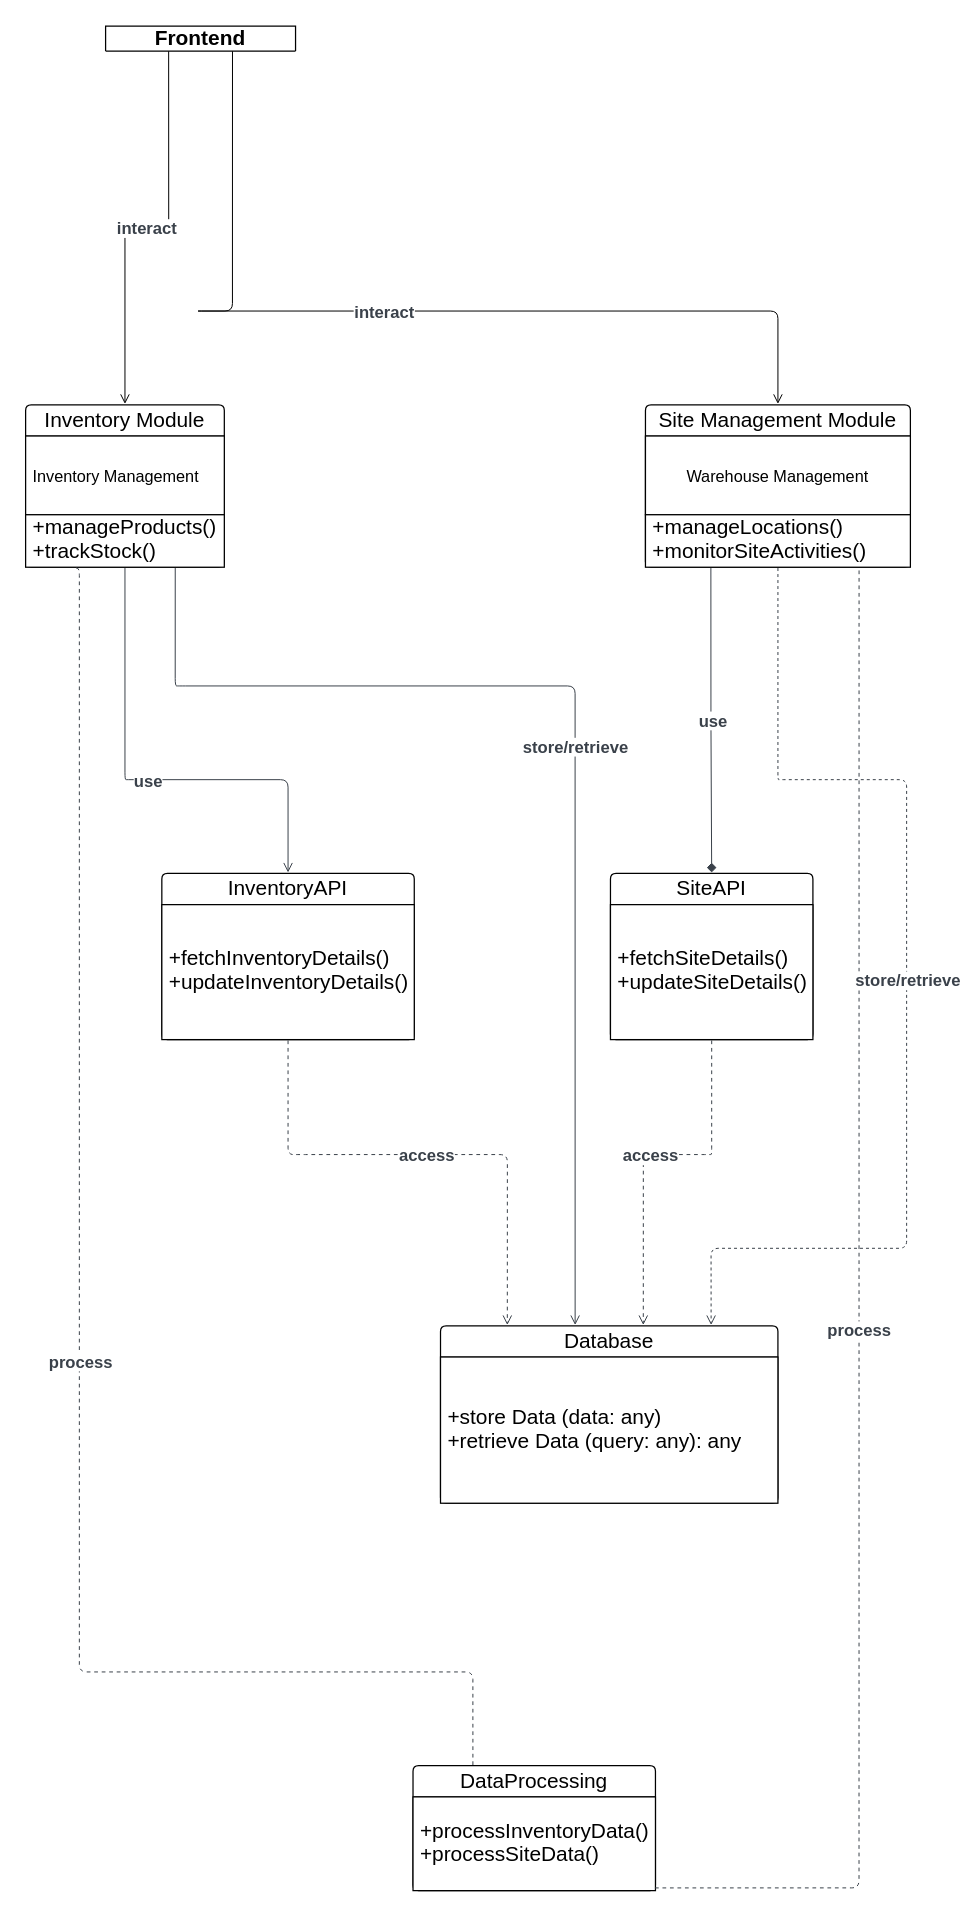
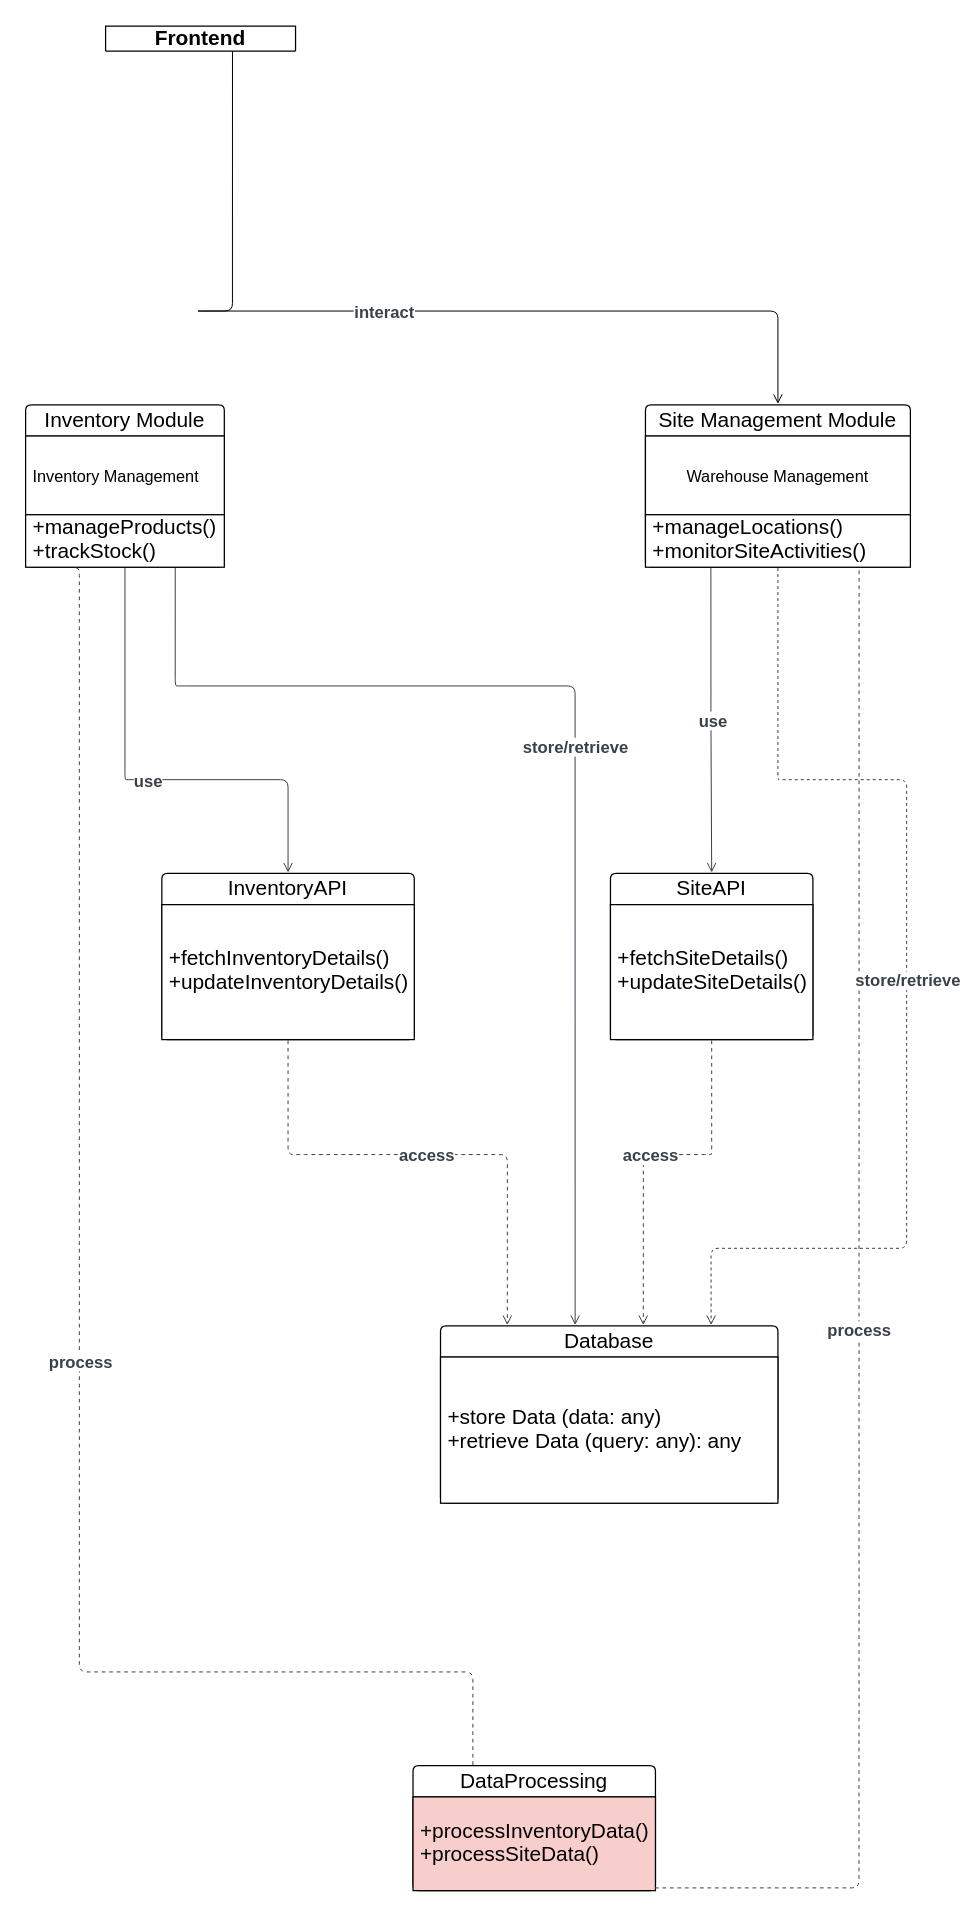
  <mxCell id="0" />
  <mxCell id="1" parent="0" />
  <mxCell id="2" value="&lt;b&gt;Frontend&lt;/b&gt;" style="html=1;overflow=block;blockSpacing=1;swimlane;childLayout=stackLayout;horizontal=1;horizontalStack=0;resizeParent=1;resizeParentMax=0;resizeLast=0;collapsible=0;fontStyle=0;marginBottom=0;swimlaneFillColor=none;startSize=25;whiteSpace=wrap;fontSize=16.7;spacing=0;rounded=1;absoluteArcSize=1;arcSize=9;strokeWidth=NaN;labelBackgroundColor=none;verticalAlign=middle;strokeColor=default;" vertex="1" parent="1"><mxGeometry x="84" y="20" width="152" height="20" as="geometry" /></mxCell>
  <mxCell id="3" value="Inventory Module" style="html=1;overflow=block;blockSpacing=1;swimlane;childLayout=stackLayout;horizontal=1;horizontalStack=0;resizeParent=1;resizeParentMax=0;resizeLast=0;collapsible=0;fontStyle=0;marginBottom=0;swimlaneFillColor=#unset;startSize=25;whiteSpace=wrap;fontSize=16.7;spacing=0;rounded=1;absoluteArcSize=1;arcSize=9;strokeWidth=NaN;" vertex="1" parent="1"><mxGeometry x="20" y="323" width="159" height="130" as="geometry" /></mxCell>
  <mxCell id="4" value="Inventory Management" style="part=1;html=1;resizeHeight=0;verticalAlign=middle;spacingLeft=4;spacingRight=4;overflow=hidden;rotatable=0;points=[[0,0.5],[1,0.5]];portConstraint=eastwest;swimlaneFillColor=#unset;whiteSpace=wrap;fontSize=13;align=left;" vertex="1" parent="3"><mxGeometry y="25" width="159" height="63" as="geometry" /></mxCell>
  <mxCell id="5" value="&lt;div style=&quot;display: flex; justify-content: flex-start; text-align: left; align-items: baseline; font-size: 0; line-height: 1.25;margin-top: -2px;&quot;&gt;&lt;span&gt;&lt;span style=&quot;font-size:16.7px;&quot;&gt;+manageProducts()&#10;&lt;/span&gt;&lt;/span&gt;&lt;/div&gt;&lt;div style=&quot;display: flex; justify-content: flex-start; text-align: left; align-items: baseline; font-size: 0; line-height: 1.25;margin-top: -2px;&quot;&gt;&lt;span&gt;&lt;span style=&quot;font-size:16.7px;&quot;&gt;+trackStock()&lt;/span&gt;&lt;/span&gt;&lt;/div&gt;" style="part=1;html=1;resizeHeight=0;verticalAlign=middle;spacingLeft=4;spacingRight=4;overflow=hidden;rotatable=0;points=[[0,0.5],[1,0.5]];portConstraint=eastwest;swimlaneFillColor=#unset;whiteSpace=wrap;fontSize=16.7;align=left;" vertex="1" parent="3"><mxGeometry y="88" width="159" height="42" as="geometry" /></mxCell>
  <mxCell id="6" value="Site Management Module" style="html=1;overflow=block;blockSpacing=1;swimlane;childLayout=stackLayout;horizontal=1;horizontalStack=0;resizeParent=1;resizeParentMax=0;resizeLast=0;collapsible=0;fontStyle=0;marginBottom=0;swimlaneFillColor=#unset;startSize=25;whiteSpace=wrap;fontSize=16.7;spacing=0;rounded=1;absoluteArcSize=1;arcSize=9;strokeWidth=NaN;" vertex="1" parent="1"><mxGeometry x="516" y="323" width="212" height="130" as="geometry" /></mxCell>
  <mxCell id="7" value="Warehouse Management" style="part=1;html=1;resizeHeight=0;verticalAlign=middle;spacingLeft=4;spacingRight=4;overflow=hidden;rotatable=0;points=[[0,0.5],[1,0.5]];portConstraint=eastwest;swimlaneFillColor=#unset;whiteSpace=wrap;fontSize=13;align=center;" vertex="1" parent="6"><mxGeometry y="25" width="212" height="63" as="geometry" /></mxCell>
  <mxCell id="8" value="&lt;div style=&quot;display: flex; justify-content: flex-start; text-align: left; align-items: baseline; font-size: 0; line-height: 1.25;margin-top: -2px;&quot;&gt;&lt;span&gt;&lt;span style=&quot;font-size:16.7px;&quot;&gt;+manageLocations()&#10;&lt;/span&gt;&lt;/span&gt;&lt;/div&gt;&lt;div style=&quot;display: flex; justify-content: flex-start; text-align: left; align-items: baseline; font-size: 0; line-height: 1.25;margin-top: -2px;&quot;&gt;&lt;span&gt;&lt;span style=&quot;font-size:16.7px;&quot;&gt;+monitorSiteActivities()&lt;/span&gt;&lt;/span&gt;&lt;/div&gt;" style="part=1;html=1;resizeHeight=0;verticalAlign=middle;spacingLeft=4;spacingRight=4;overflow=hidden;rotatable=0;points=[[0,0.5],[1,0.5]];portConstraint=eastwest;swimlaneFillColor=#unset;whiteSpace=wrap;fontSize=16.7;align=left;" vertex="1" parent="6"><mxGeometry y="88" width="212" height="42" as="geometry" /></mxCell>
  <mxCell id="9" value="&lt;font style=&quot;color: rgb(0, 0, 0);&quot;&gt;Database&lt;/font&gt;" style="html=1;overflow=block;blockSpacing=1;swimlane;childLayout=stackLayout;horizontal=1;horizontalStack=0;resizeParent=1;resizeParentMax=0;resizeLast=0;collapsible=0;fontStyle=0;marginBottom=0;swimlaneFillColor=#unset;startSize=25;whiteSpace=wrap;fontSize=16.7;spacing=0;rounded=1;absoluteArcSize=1;arcSize=9;strokeWidth=NaN;" vertex="1" parent="1"><mxGeometry x="352" y="1060" width="270" height="142" as="geometry" /></mxCell>
  <mxCell id="10" value="&lt;div style=&quot;display: flex; justify-content: flex-start; text-align: left; align-items: baseline; font-size: 0; line-height: 1.25;margin-top: -2px;&quot;&gt;&lt;span&gt;&lt;span style=&quot;font-size:16.7px;&quot;&gt;+store Data (data: any)&lt;br&gt;&lt;/span&gt;&lt;/span&gt;&lt;/div&gt;&lt;div style=&quot;display: flex; justify-content: flex-start; text-align: left; align-items: baseline; font-size: 0; line-height: 1.25;margin-top: -2px;&quot;&gt;&lt;span&gt;&lt;span style=&quot;font-size:16.7px;&quot;&gt;+retrieve Data (query: any): any&lt;/span&gt;&lt;/span&gt;&lt;/div&gt;" style="part=1;html=1;resizeHeight=0;verticalAlign=middle;spacingLeft=4;spacingRight=4;overflow=hidden;rotatable=0;points=[[0,0.5],[1,0.5]];portConstraint=eastwest;swimlaneFillColor=#unset;whiteSpace=wrap;fontSize=16.7;align=left;" vertex="1" parent="9"><mxGeometry y="25" width="270" height="117" as="geometry" /></mxCell>
  <mxCell id="11" value="DataProcessing" style="html=1;overflow=block;blockSpacing=1;swimlane;childLayout=stackLayout;horizontal=1;horizontalStack=0;resizeParent=1;resizeParentMax=0;resizeLast=0;collapsible=0;fontStyle=0;marginBottom=0;swimlaneFillColor=#unset;startSize=25;whiteSpace=wrap;fontSize=16.7;spacing=0;rounded=1;absoluteArcSize=1;arcSize=9;strokeWidth=NaN;" vertex="1" parent="1"><mxGeometry x="330" y="1412" width="194" height="100" as="geometry" /></mxCell>
- <mxCell id="12" value="&lt;div style=&quot;display: flex; justify-content: flex-start; text-align: left; align-items: baseline; font-size: 0; line-height: 1.25;margin-top: -2px;&quot;&gt;&lt;span&gt;&lt;span style=&quot;font-size:16.7px;&quot;&gt;+processInventoryData()&#10;&lt;/span&gt;&lt;/span&gt;&lt;/div&gt;&lt;div style=&quot;display: flex; justify-content: flex-start; text-align: left; align-items: baseline; font-size: 0; line-height: 1.25;margin-top: -2px;&quot;&gt;&lt;span&gt;&lt;span style=&quot;font-size:16.7px;&quot;&gt;+processSiteData()&lt;/span&gt;&lt;/span&gt;&lt;/div&gt;" style="part=1;html=1;resizeHeight=0;verticalAlign=middle;spacingLeft=4;spacingRight=4;overflow=hidden;rotatable=0;points=[[0,0.5],[1,0.5]];portConstraint=eastwest;swimlaneFillColor=#unset;whiteSpace=wrap;fontSize=16.7;align=left;" vertex="1" parent="11"><mxGeometry y="25" width="194" height="75" as="geometry" /></mxCell>
+ <mxCell id="12" value="&lt;div style=&quot;display: flex; justify-content: flex-start; text-align: left; align-items: baseline; font-size: 0; line-height: 1.25;margin-top: -2px;&quot;&gt;&lt;span&gt;&lt;span style=&quot;font-size:16.7px;&quot;&gt;+processInventoryData()&#10;&lt;/span&gt;&lt;/span&gt;&lt;/div&gt;&lt;div style=&quot;display: flex; justify-content: flex-start; text-align: left; align-items: baseline; font-size: 0; line-height: 1.25;margin-top: -2px;&quot;&gt;&lt;span&gt;&lt;span style=&quot;font-size:16.7px;&quot;&gt;+processSiteData()&lt;/span&gt;&lt;/span&gt;&lt;/div&gt;" style="part=1;html=1;resizeHeight=0;verticalAlign=middle;spacingLeft=4;spacingRight=4;overflow=hidden;rotatable=0;points=[[0,0.5],[1,0.5]];portConstraint=eastwest;swimlaneFillColor=#unset;whiteSpace=wrap;fontSize=16.7;align=left;fillColor=#f8cecc;" vertex="1" parent="11"><mxGeometry y="25" width="194" height="75" as="geometry" /></mxCell>
  <mxCell id="13" value="" style="html=1;jettySize=18;whiteSpace=wrap;fontSize=13;strokeColor=#3a414a;strokeOpacity=100;dashed=1;fixDash=1;strokeWidth=0.8;rounded=1;arcSize=12;edgeStyle=orthogonalEdgeStyle;startArrow=none;endArrow=none;entryX=0.811;entryY=0.999;entryPerimeter=0;lucidId=7zeLjfz~3mZK;fontColor=light-dark(#ffffff, #ededed);entryDx=0;entryDy=0;exitX=0.998;exitY=0.971;exitDx=0;exitDy=0;exitPerimeter=0;" edge="1" parent="11" source="12"><mxGeometry width="100" height="100" relative="1" as="geometry"><Array as="points"><mxPoint x="357" y="98" /></Array><mxPoint x="200" y="98" as="sourcePoint" /><mxPoint x="356.932" y="-959.002" as="targetPoint" /></mxGeometry></mxCell>
  <mxCell id="14" value="process" style="text;html=1;resizable=0;labelBackgroundColor=default;align=center;verticalAlign=middle;fontStyle=1;fontColor=#3a414a;fontSize=13.3;" vertex="1" parent="13"><mxGeometry relative="1" as="geometry" /></mxCell>
  <mxCell id="15" value="InventoryAPI" style="html=1;overflow=block;blockSpacing=1;swimlane;childLayout=stackLayout;horizontal=1;horizontalStack=0;resizeParent=1;resizeParentMax=0;resizeLast=0;collapsible=0;fontStyle=0;marginBottom=0;swimlaneFillColor=#unset;startSize=25;whiteSpace=wrap;fontSize=16.7;spacing=0;rounded=1;absoluteArcSize=1;arcSize=9;strokeWidth=NaN;" vertex="1" parent="1"><mxGeometry x="129" y="698" width="202" height="133" as="geometry" /></mxCell>
  <mxCell id="16" value="&lt;div style=&quot;display: flex; justify-content: flex-start; text-align: left; align-items: baseline; font-size: 0; line-height: 1.25;margin-top: -2px;&quot;&gt;&lt;span&gt;&lt;span style=&quot;font-size:16.7px;&quot;&gt;+fetchInventoryDetails()&#10;&lt;/span&gt;&lt;/span&gt;&lt;/div&gt;&lt;div style=&quot;display: flex; justify-content: flex-start; text-align: left; align-items: baseline; font-size: 0; line-height: 1.25;margin-top: -2px;&quot;&gt;&lt;span&gt;&lt;span style=&quot;font-size:16.7px;&quot;&gt;+updateInventoryDetails()&lt;/span&gt;&lt;/span&gt;&lt;/div&gt;" style="part=1;html=1;resizeHeight=0;verticalAlign=middle;spacingLeft=4;spacingRight=4;overflow=hidden;rotatable=0;points=[[0,0.5],[1,0.5]];portConstraint=eastwest;swimlaneFillColor=#unset;whiteSpace=wrap;fontSize=16.7;align=left;" vertex="1" parent="15"><mxGeometry y="25" width="202" height="108" as="geometry" /></mxCell>
  <mxCell id="17" value="SiteAPI" style="html=1;overflow=block;blockSpacing=1;swimlane;childLayout=stackLayout;horizontal=1;horizontalStack=0;resizeParent=1;resizeParentMax=0;resizeLast=0;collapsible=0;fontStyle=0;marginBottom=0;swimlaneFillColor=#unset;startSize=25;whiteSpace=wrap;fontSize=16.7;spacing=0;rounded=1;absoluteArcSize=1;arcSize=9;strokeWidth=NaN;" vertex="1" parent="1"><mxGeometry x="488" y="698" width="162" height="133" as="geometry" /></mxCell>
  <mxCell id="18" value="&lt;div style=&quot;display: flex; justify-content: flex-start; text-align: left; align-items: baseline; font-size: 0; line-height: 1.25;margin-top: -2px;&quot;&gt;&lt;span&gt;&lt;span style=&quot;font-size:16.7px;&quot;&gt;+fetchSiteDetails()&#10;&lt;/span&gt;&lt;/span&gt;&lt;/div&gt;&lt;div style=&quot;display: flex; justify-content: flex-start; text-align: left; align-items: baseline; font-size: 0; line-height: 1.25;margin-top: -2px;&quot;&gt;&lt;span&gt;&lt;span style=&quot;font-size:16.7px;&quot;&gt;+updateSiteDetails()&lt;/span&gt;&lt;/span&gt;&lt;/div&gt;" style="part=1;html=1;resizeHeight=0;verticalAlign=middle;spacingLeft=4;spacingRight=4;overflow=hidden;rotatable=0;points=[[0,0.5],[1,0.5]];portConstraint=eastwest;swimlaneFillColor=#unset;whiteSpace=wrap;fontSize=16.7;align=left;" vertex="1" parent="17"><mxGeometry y="25" width="162" height="108" as="geometry" /></mxCell>
- <mxCell id="19" value="" style="html=1;jettySize=18;whiteSpace=wrap;overflow=block;blockSpacing=1;fontSize=13;strokeColor=default;strokeOpacity=100;strokeWidth=0.8;rounded=1;arcSize=12;edgeStyle=orthogonalEdgeStyle;startArrow=none;endArrow=open;exitX=0.332;exitY=1.005;exitPerimeter=0;entryX=0.5;entryY=-0.005;entryPerimeter=0;lucidId=7zeLHfErgUxQ;" edge="1" parent="1" source="2" target="3"><mxGeometry width="100" height="100" relative="1" as="geometry"><Array as="points" /></mxGeometry></mxCell>
- <mxCell id="20" value="interact" style="text;html=1;resizable=0;labelBackgroundColor=default;align=center;verticalAlign=middle;fontStyle=1;fontColor=#3a414a;fontSize=13.3;" vertex="1" parent="19"><mxGeometry relative="1" as="geometry" /></mxCell>
  <mxCell id="21" value="" style="html=1;jettySize=18;whiteSpace=wrap;fontSize=13;strokeColor=default;strokeOpacity=100;strokeWidth=0.8;rounded=1;arcSize=12;edgeStyle=orthogonalEdgeStyle;startArrow=none;endArrow=open;exitX=0.668;exitY=1.005;exitPerimeter=0;entryX=0.5;entryY=-0.005;entryPerimeter=0;lucidId=7zeLA3QKIrLA;" edge="1" parent="1" source="2" target="6"><mxGeometry width="100" height="100" relative="1" as="geometry"><Array as="points"><mxPoint x="155" y="248" /><mxPoint x="617" y="248" /></Array></mxGeometry></mxCell>
  <mxCell id="22" value="interact" style="text;html=1;resizable=0;labelBackgroundColor=default;align=center;verticalAlign=middle;fontStyle=1;fontColor=#3a414a;fontSize=13.3;" vertex="1" parent="21"><mxGeometry relative="1" as="geometry" /></mxCell>
  <mxCell id="23" value="" style="html=1;jettySize=18;whiteSpace=wrap;fontSize=13;strokeColor=#3a414a;strokeOpacity=100;strokeWidth=0.8;rounded=1;arcSize=12;edgeStyle=orthogonalEdgeStyle;startArrow=none;endArrow=open;exitX=0.5;exitY=1.005;exitPerimeter=0;entryX=0.5;entryY=-0.005;entryPerimeter=0;lucidId=7zeLvJ1MAAIl;" edge="1" parent="1" source="3" target="15"><mxGeometry width="100" height="100" relative="1" as="geometry"><Array as="points"><mxPoint x="101" y="623" /><mxPoint x="235" y="623" /></Array></mxGeometry></mxCell>
  <mxCell id="24" value="use" style="text;html=1;resizable=0;labelBackgroundColor=default;align=center;verticalAlign=middle;fontStyle=1;fontColor=#3a414a;fontSize=13.3;" vertex="1" parent="23"><mxGeometry relative="1" as="geometry" /></mxCell>
- <mxCell id="25" value="" style="html=1;jettySize=18;whiteSpace=wrap;fontSize=13;strokeColor=#3a414a;strokeOpacity=100;strokeWidth=0.8;rounded=1;arcSize=12;edgeStyle=orthogonalEdgeStyle;startArrow=none;endArrow=diamond;exitX=0.247;exitY=1.005;exitPerimeter=0;entryX=0.5;entryY=-0.005;entryPerimeter=0;lucidId=7zeLTVhfUVep;" edge="1" parent="1" source="6" target="17"><mxGeometry width="100" height="100" relative="1" as="geometry"><Array as="points" /></mxGeometry></mxCell>
+ <mxCell id="25" value="" style="html=1;jettySize=18;whiteSpace=wrap;fontSize=13;strokeColor=#3a414a;strokeOpacity=100;strokeWidth=0.8;rounded=1;arcSize=12;edgeStyle=orthogonalEdgeStyle;startArrow=none;endArrow=open;exitX=0.247;exitY=1.005;exitPerimeter=0;entryX=0.5;entryY=-0.005;entryPerimeter=0;lucidId=7zeLTVhfUVep;" edge="1" parent="1" source="6" target="17"><mxGeometry width="100" height="100" relative="1" as="geometry"><Array as="points" /></mxGeometry></mxCell>
  <mxCell id="26" value="use" style="text;html=1;resizable=0;labelBackgroundColor=default;align=center;verticalAlign=middle;fontStyle=1;fontColor=#3a414a;fontSize=13.3;" vertex="1" parent="25"><mxGeometry relative="1" as="geometry" /></mxCell>
  <mxCell id="27" value="" style="html=1;jettySize=18;whiteSpace=wrap;fontSize=13;strokeColor=#3a414a;strokeOpacity=100;strokeWidth=0.8;rounded=1;arcSize=12;edgeStyle=orthogonalEdgeStyle;startArrow=none;endArrow=open;exitX=0.753;exitY=1.005;exitPerimeter=0;entryX=0.399;entryY=-0.004;entryPerimeter=0;lucidId=7zeLNhkvTESH;" edge="1" parent="1" source="3" target="9"><mxGeometry width="100" height="100" relative="1" as="geometry"><Array as="points"><mxPoint x="142" y="548" /><mxPoint x="409" y="548" /></Array></mxGeometry></mxCell>
  <mxCell id="28" value="store/retrieve" style="text;html=1;resizable=0;labelBackgroundColor=default;align=center;verticalAlign=middle;fontStyle=1;fontColor=#3a414a;fontSize=13.3;" vertex="1" parent="27"><mxGeometry relative="1" as="geometry" /></mxCell>
  <mxCell id="29" value="" style="html=1;jettySize=18;whiteSpace=wrap;fontSize=13;strokeColor=#3a414a;strokeOpacity=100;strokeWidth=0.8;rounded=1;arcSize=12;edgeStyle=orthogonalEdgeStyle;startArrow=none;endArrow=open;exitX=0.5;exitY=1.005;exitPerimeter=0;entryX=0.802;entryY=-0.004;entryPerimeter=0;lucidId=7zeLQwXUn3D4;dashed=1;" edge="1" parent="1" source="6" target="9"><mxGeometry width="100" height="100" relative="1" as="geometry"><Array as="points"><mxPoint x="623" y="623" /><mxPoint x="725" y="623" /><mxPoint x="725" y="998" /><mxPoint x="480" y="998" /></Array></mxGeometry></mxCell>
  <mxCell id="30" value="store/retrieve" style="text;html=1;resizable=0;labelBackgroundColor=default;align=center;verticalAlign=middle;fontStyle=1;fontColor=#3a414a;fontSize=13.3;" vertex="1" parent="29"><mxGeometry relative="1" as="geometry" /></mxCell>
  <mxCell id="31" value="" style="html=1;jettySize=18;whiteSpace=wrap;fontSize=13;strokeColor=#3a414a;strokeOpacity=100;dashed=1;fixDash=1;strokeWidth=0.8;rounded=1;arcSize=12;edgeStyle=orthogonalEdgeStyle;startArrow=none;endArrow=open;exitX=0.5;exitY=1.005;exitPerimeter=0;entryX=0.198;entryY=-0.004;entryPerimeter=0;lucidId=7zeL5gevFdC6;" edge="1" parent="1" source="15" target="9"><mxGeometry width="100" height="100" relative="1" as="geometry"><Array as="points"><mxPoint x="238" y="923" /><mxPoint x="378" y="923" /></Array></mxGeometry></mxCell>
  <mxCell id="32" value="access" style="text;html=1;resizable=0;labelBackgroundColor=default;align=center;verticalAlign=middle;fontStyle=1;fontColor=#3a414a;fontSize=13.3;" vertex="1" parent="31"><mxGeometry relative="1" as="geometry" /></mxCell>
  <mxCell id="33" value="" style="html=1;jettySize=18;whiteSpace=wrap;fontSize=13;strokeColor=#3a414a;strokeOpacity=100;dashed=1;fixDash=1;strokeWidth=0.8;rounded=1;arcSize=12;edgeStyle=orthogonalEdgeStyle;startArrow=none;endArrow=open;exitX=0.5;exitY=1.005;exitPerimeter=0;entryX=0.601;entryY=-0.004;entryPerimeter=0;lucidId=7zeLAutSTpFC;" edge="1" parent="1" source="17" target="9"><mxGeometry width="100" height="100" relative="1" as="geometry"><Array as="points"><mxPoint x="568" y="923" /><mxPoint x="446" y="923" /></Array></mxGeometry></mxCell>
  <mxCell id="34" value="access" style="text;html=1;resizable=0;labelBackgroundColor=default;align=center;verticalAlign=middle;fontStyle=1;fontColor=#3a414a;fontSize=13.3;" vertex="1" parent="33"><mxGeometry relative="1" as="geometry" /></mxCell>
  <mxCell id="35" value="" style="html=1;jettySize=18;whiteSpace=wrap;fontSize=13;strokeColor=#3a414a;strokeOpacity=100;dashed=1;fixDash=1;strokeWidth=0.8;rounded=1;arcSize=12;edgeStyle=orthogonalEdgeStyle;startArrow=none;endArrow=none;exitX=0.247;exitY=-0.005;exitPerimeter=0;entryX=0.247;entryY=1.005;entryPerimeter=0;lucidId=7zeL49J6ueDb;" edge="1" parent="1" source="11" target="3"><mxGeometry width="100" height="100" relative="1" as="geometry"><Array as="points"><mxPoint x="377" y="1337" /><mxPoint x="63" y="1337" /></Array></mxGeometry></mxCell>
  <mxCell id="36" value="process" style="text;html=1;resizable=0;labelBackgroundColor=default;align=center;verticalAlign=middle;fontStyle=1;fontColor=#3a414a;fontSize=13.3;" vertex="1" parent="35"><mxGeometry relative="1" as="geometry" /></mxCell>
